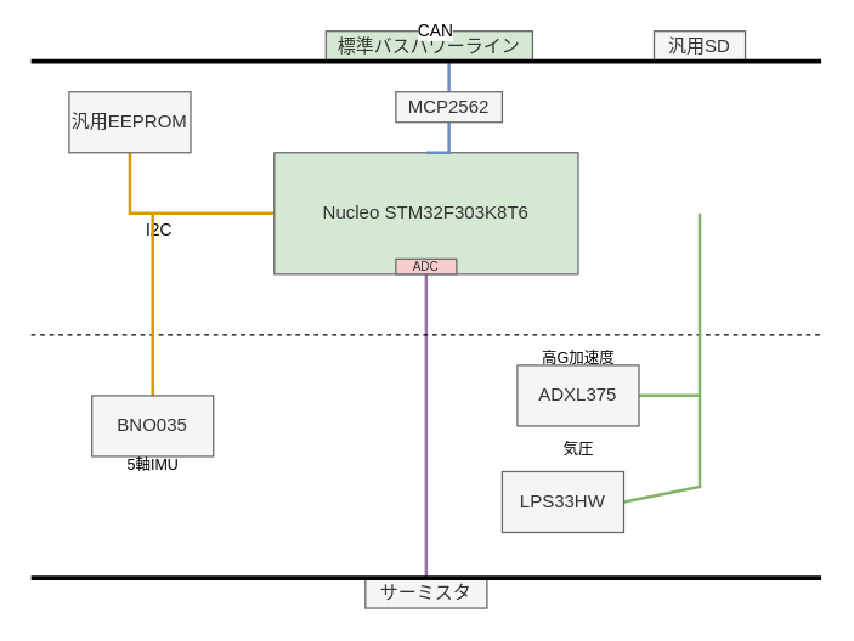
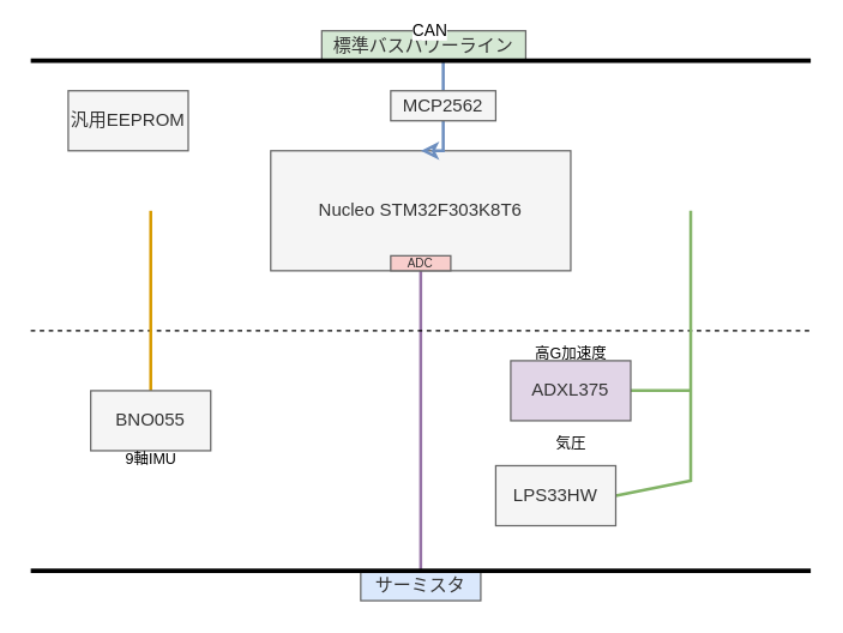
  <mxCell id="0" />
  <mxCell id="1" parent="0" />
  <mxCell id="2" value="" style="endArrow=none;html=1;rounded=0;strokeWidth=2;fillColor=#e1d5e7;strokeColor=#9673a6;exitX=0.5;exitY=1;exitDx=0;exitDy=0;" edge="1" parent="1" source="25"><mxGeometry width="50" height="50" relative="1" as="geometry"><mxPoint x="290" y="190" as="sourcePoint" /><mxPoint x="280" y="380" as="targetPoint" /></mxGeometry></mxCell>
  <mxCell id="3" value="標準バスパワーライン" style="rounded=0;whiteSpace=wrap;html=1;fillColor=#d5e8d4;fontColor=#333333;strokeColor=#666666;" parent="1" vertex="1"><mxGeometry x="214" y="20" width="136" height="20" as="geometry" /></mxCell>
- <mxCell id="4" style="edgeStyle=orthogonalEdgeStyle;rounded=0;orthogonalLoop=1;jettySize=auto;html=1;entryX=0.5;entryY=1;entryDx=0;entryDy=0;endArrow=none;endFill=0;strokeWidth=2;fillColor=#ffe6cc;strokeColor=#d79b00;" parent="1" source="6" target="10" edge="1"><mxGeometry relative="1" as="geometry" /></mxCell>
- <mxCell id="5" value="I2C" style="edgeLabel;html=1;align=center;verticalAlign=middle;resizable=0;points=[];" parent="4" vertex="1" connectable="0"><mxGeometry x="-0.022" relative="1" as="geometry"><mxPoint x="-11" y="10" as="offset" /></mxGeometry></mxCell>
- <mxCell id="6" value="Nucleo STM32F303K8T6" style="rounded=0;whiteSpace=wrap;html=1;fillColor=#d5e8d4;fontColor=#333333;strokeColor=#666666;" parent="1" vertex="1"><mxGeometry x="180" y="100" width="200" height="80" as="geometry" /></mxCell>
- <mxCell id="7" value="" style="edgeStyle=orthogonalEdgeStyle;rounded=0;orthogonalLoop=1;jettySize=auto;html=1;endArrow=none;endFill=0;fillColor=#dae8fc;strokeColor=#6c8ebf;strokeWidth=2;" parent="1" source="9" target="6" edge="1"><mxGeometry relative="1" as="geometry" /></mxCell>
+ <mxCell id="6" value="Nucleo STM32F303K8T6" style="rounded=0;whiteSpace=wrap;html=1;fillColor=#f5f5f5;fontColor=#333333;strokeColor=#666666;" parent="1" vertex="1"><mxGeometry x="180" y="100" width="200" height="80" as="geometry" /></mxCell>
+ <mxCell id="7" value="" style="edgeStyle=orthogonalEdgeStyle;rounded=0;orthogonalLoop=1;jettySize=auto;html=1;endArrow=classic;endFill=0;fillColor=#dae8fc;strokeColor=#6c8ebf;strokeWidth=2;" parent="1" source="9" target="6" edge="1"><mxGeometry relative="1" as="geometry" /></mxCell>
  <mxCell id="8" value="CAN" style="edgeStyle=orthogonalEdgeStyle;rounded=0;orthogonalLoop=1;jettySize=auto;html=1;endArrow=none;endFill=0;fillColor=#dae8fc;strokeColor=#6c8ebf;strokeWidth=2;" parent="1" source="9" edge="1"><mxGeometry x="0.667" y="-20" relative="1" as="geometry"><mxPoint x="280" y="40" as="targetPoint" /><mxPoint as="offset" /></mxGeometry></mxCell>
  <mxCell id="9" value="MCP2562" style="rounded=0;whiteSpace=wrap;html=1;fillColor=#f5f5f5;fontColor=#333333;strokeColor=#666666;" parent="1" vertex="1"><mxGeometry x="260" y="60" width="70" height="20" as="geometry" /></mxCell>
  <mxCell id="10" value="汎用EEPROM" style="rounded=0;whiteSpace=wrap;html=1;fillColor=#f5f5f5;fontColor=#333333;strokeColor=#666666;" parent="1" vertex="1"><mxGeometry x="45" y="60" width="80" height="40" as="geometry" /></mxCell>
- <mxCell id="11" value="汎用SD" style="rounded=0;whiteSpace=wrap;html=1;fillColor=#f5f5f5;fontColor=#333333;strokeColor=#666666;" parent="1" vertex="1"><mxGeometry x="430" y="20" width="60" height="20" as="geometry" /></mxCell>
  <mxCell id="12" value="" style="endArrow=none;html=1;rounded=0;strokeWidth=1;dashed=1;" parent="1" edge="1"><mxGeometry width="50" height="50" relative="1" as="geometry"><mxPoint x="20" y="220" as="sourcePoint" /><mxPoint x="540" y="220" as="targetPoint" /></mxGeometry></mxCell>
  <mxCell id="13" value="" style="endArrow=none;html=1;rounded=0;fillColor=#ffe6cc;strokeColor=#d79b00;strokeWidth=2;" parent="1" edge="1"><mxGeometry width="50" height="50" relative="1" as="geometry"><mxPoint x="100" y="260" as="sourcePoint" /><mxPoint x="100" y="140" as="targetPoint" /></mxGeometry></mxCell>
  <mxCell id="14" value="" style="endArrow=none;html=1;rounded=0;strokeWidth=2;fillColor=#d5e8d4;strokeColor=#82b366;exitX=1;exitY=0.5;exitDx=0;exitDy=0;" parent="1" edge="1" source="17"><mxGeometry width="50" height="50" relative="1" as="geometry"><mxPoint x="460" y="340" as="sourcePoint" /><mxPoint x="460" y="140" as="targetPoint" /><Array as="points"><mxPoint x="460" y="320" /></Array></mxGeometry></mxCell>
  <mxCell id="15" value="" style="endArrow=none;html=1;rounded=0;strokeWidth=3;" parent="1" edge="1"><mxGeometry width="50" height="50" relative="1" as="geometry"><mxPoint x="20" y="40" as="sourcePoint" /><mxPoint x="540" y="40" as="targetPoint" /></mxGeometry></mxCell>
  <mxCell id="16" value="" style="endArrow=none;html=1;rounded=0;strokeWidth=2;fillColor=#d5e8d4;strokeColor=#82b366;" parent="1" edge="1"><mxGeometry width="50" height="50" relative="1" as="geometry"><mxPoint x="420" y="259.86" as="sourcePoint" /><mxPoint x="460" y="259.86" as="targetPoint" /></mxGeometry></mxCell>
  <mxCell id="17" value="LPS33HW" style="rounded=0;whiteSpace=wrap;html=1;fillColor=#f5f5f5;fontColor=#333333;strokeColor=#666666;" parent="1" vertex="1"><mxGeometry x="330" y="310" width="80" height="40" as="geometry" /></mxCell>
- <mxCell id="18" value="BNO035" style="rounded=0;whiteSpace=wrap;html=1;fillColor=#f5f5f5;strokeColor=#666666;fontColor=#333333;" parent="1" vertex="1"><mxGeometry x="60" y="260" width="80" height="40" as="geometry" /></mxCell>
- <mxCell id="19" value="ADXL375" style="rounded=0;whiteSpace=wrap;html=1;fillColor=#f5f5f5;fontColor=#333333;strokeColor=#666666;" parent="1" vertex="1"><mxGeometry x="340" y="240" width="80" height="40" as="geometry" /></mxCell>
+ <mxCell id="18" value="BNO055" style="rounded=0;whiteSpace=wrap;html=1;fillColor=#f5f5f5;strokeColor=#666666;fontColor=#333333;" parent="1" vertex="1"><mxGeometry x="60" y="260" width="80" height="40" as="geometry" /></mxCell>
+ <mxCell id="19" value="ADXL375" style="rounded=0;whiteSpace=wrap;html=1;fillColor=#e1d5e7;fontColor=#333333;strokeColor=#666666;" parent="1" vertex="1"><mxGeometry x="340" y="240" width="80" height="40" as="geometry" /></mxCell>
  <mxCell id="20" value="気圧" style="text;html=1;strokeColor=none;fillColor=none;align=center;verticalAlign=middle;whiteSpace=wrap;rounded=0;fontSize=10;" parent="1" vertex="1"><mxGeometry x="333.75" y="290" width="92.5" height="10" as="geometry" /></mxCell>
- <mxCell id="21" value="5軸IMU" style="text;html=1;strokeColor=none;fillColor=none;align=center;verticalAlign=middle;whiteSpace=wrap;rounded=0;fontSize=10;" parent="1" vertex="1"><mxGeometry x="53.75" y="300" width="92.5" height="10" as="geometry" /></mxCell>
+ <mxCell id="21" value="9軸IMU" style="text;html=1;strokeColor=none;fillColor=none;align=center;verticalAlign=middle;whiteSpace=wrap;rounded=0;fontSize=10;" parent="1" vertex="1"><mxGeometry x="53.75" y="300" width="92.5" height="10" as="geometry" /></mxCell>
  <mxCell id="22" value="高G加速度" style="text;html=1;strokeColor=none;fillColor=none;align=center;verticalAlign=middle;whiteSpace=wrap;rounded=0;fontSize=10;" parent="1" vertex="1"><mxGeometry x="333.75" y="230" width="92.5" height="10" as="geometry" /></mxCell>
- <mxCell id="23" value="サーミスタ" style="rounded=0;whiteSpace=wrap;html=1;fillColor=#f5f5f5;fontColor=#333333;strokeColor=#666666;" vertex="1" parent="1"><mxGeometry x="240" y="380" width="80" height="20" as="geometry" /></mxCell>
+ <mxCell id="23" value="サーミスタ" style="rounded=0;whiteSpace=wrap;html=1;fillColor=#dae8fc;fontColor=#333333;strokeColor=#666666;" vertex="1" parent="1"><mxGeometry x="240" y="380" width="80" height="20" as="geometry" /></mxCell>
  <mxCell id="24" value="" style="endArrow=none;html=1;rounded=0;strokeWidth=3;" edge="1" parent="1"><mxGeometry width="50" height="50" relative="1" as="geometry"><mxPoint x="20" y="380" as="sourcePoint" /><mxPoint x="540" y="380" as="targetPoint" /></mxGeometry></mxCell>
  <mxCell id="25" value="ADC" style="rounded=0;whiteSpace=wrap;html=1;fillColor=#f8cecc;fontColor=#333333;strokeColor=#666666;fontSize=8;" vertex="1" parent="1"><mxGeometry x="260" y="170" width="40" height="10" as="geometry" /></mxCell>
